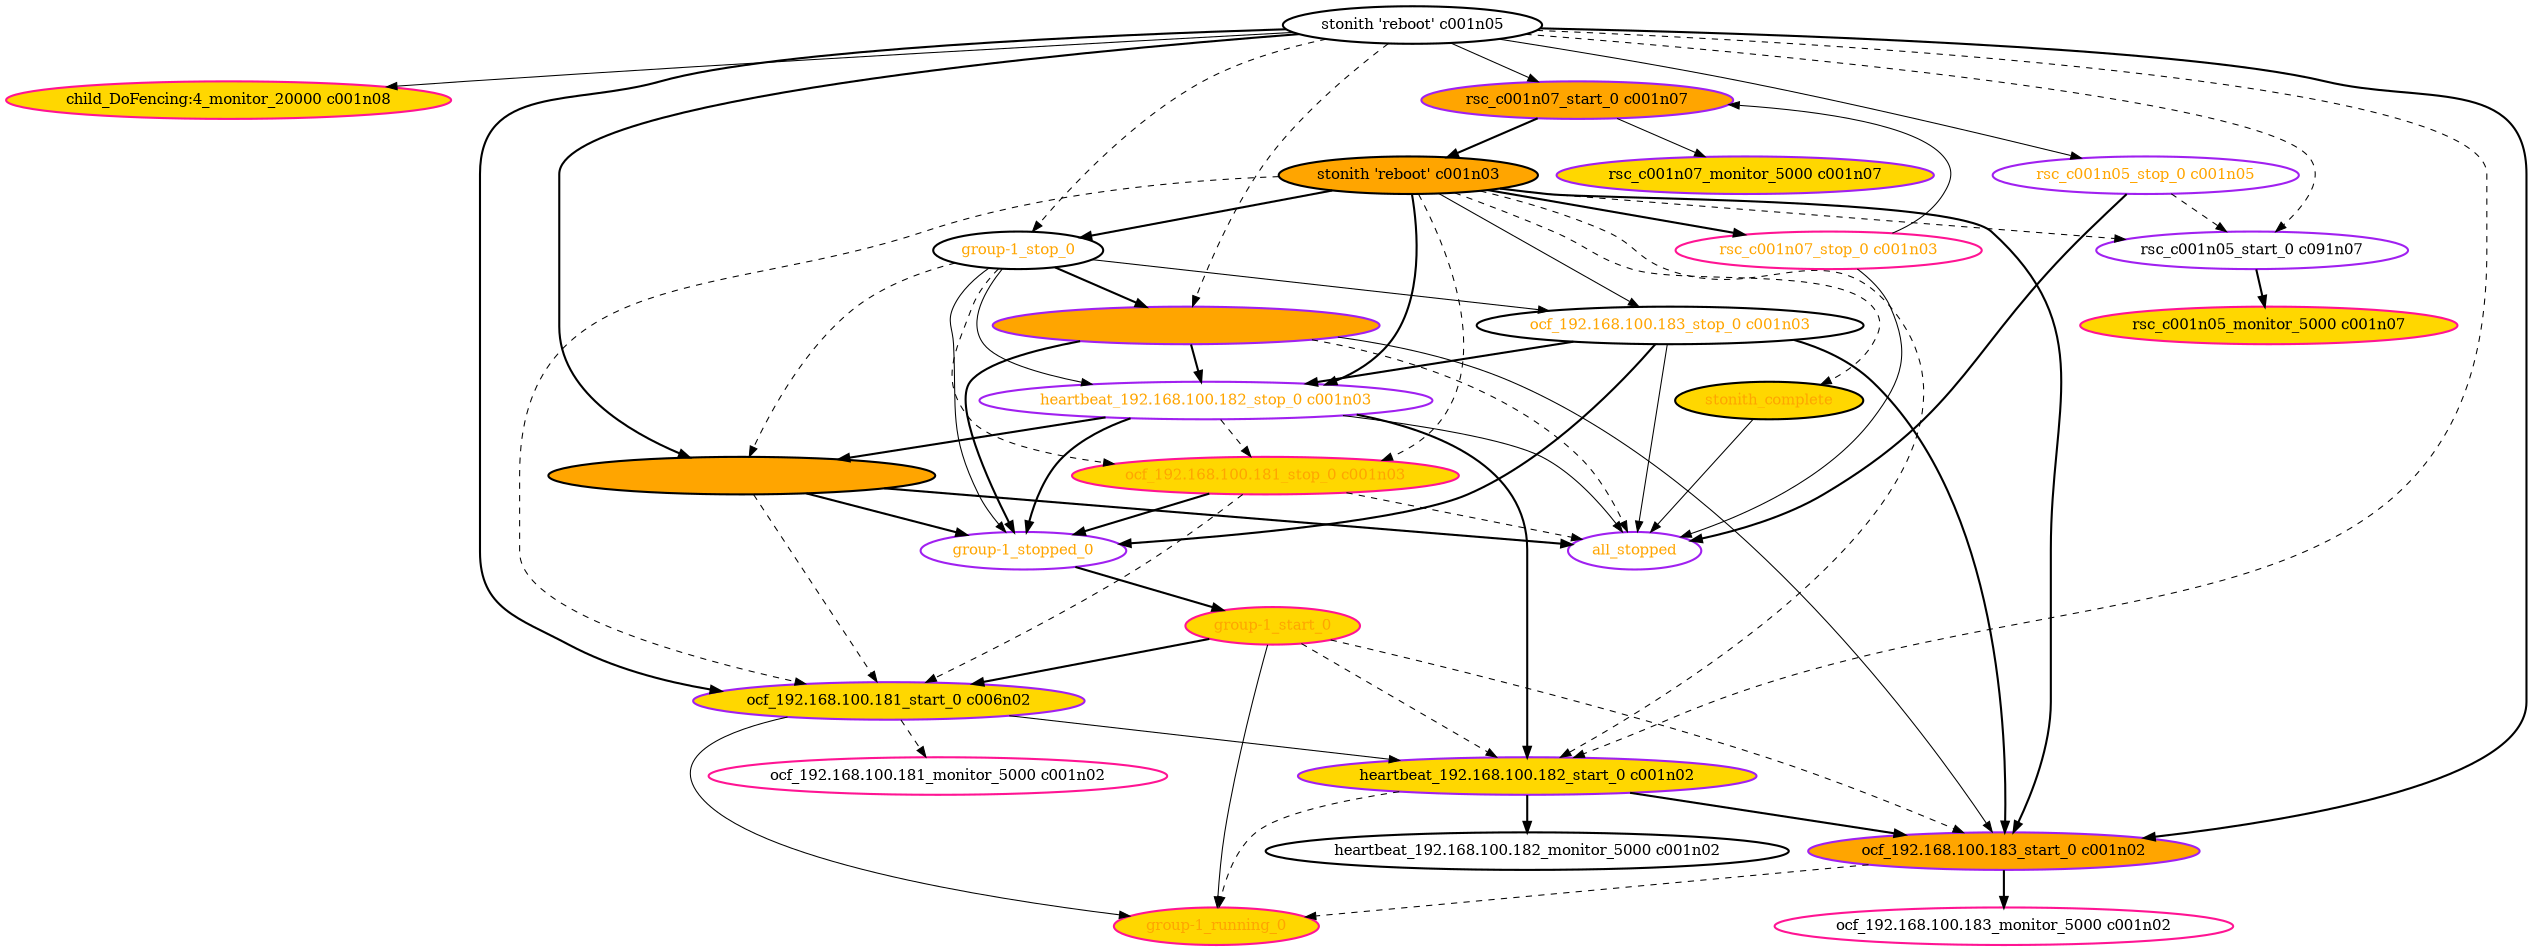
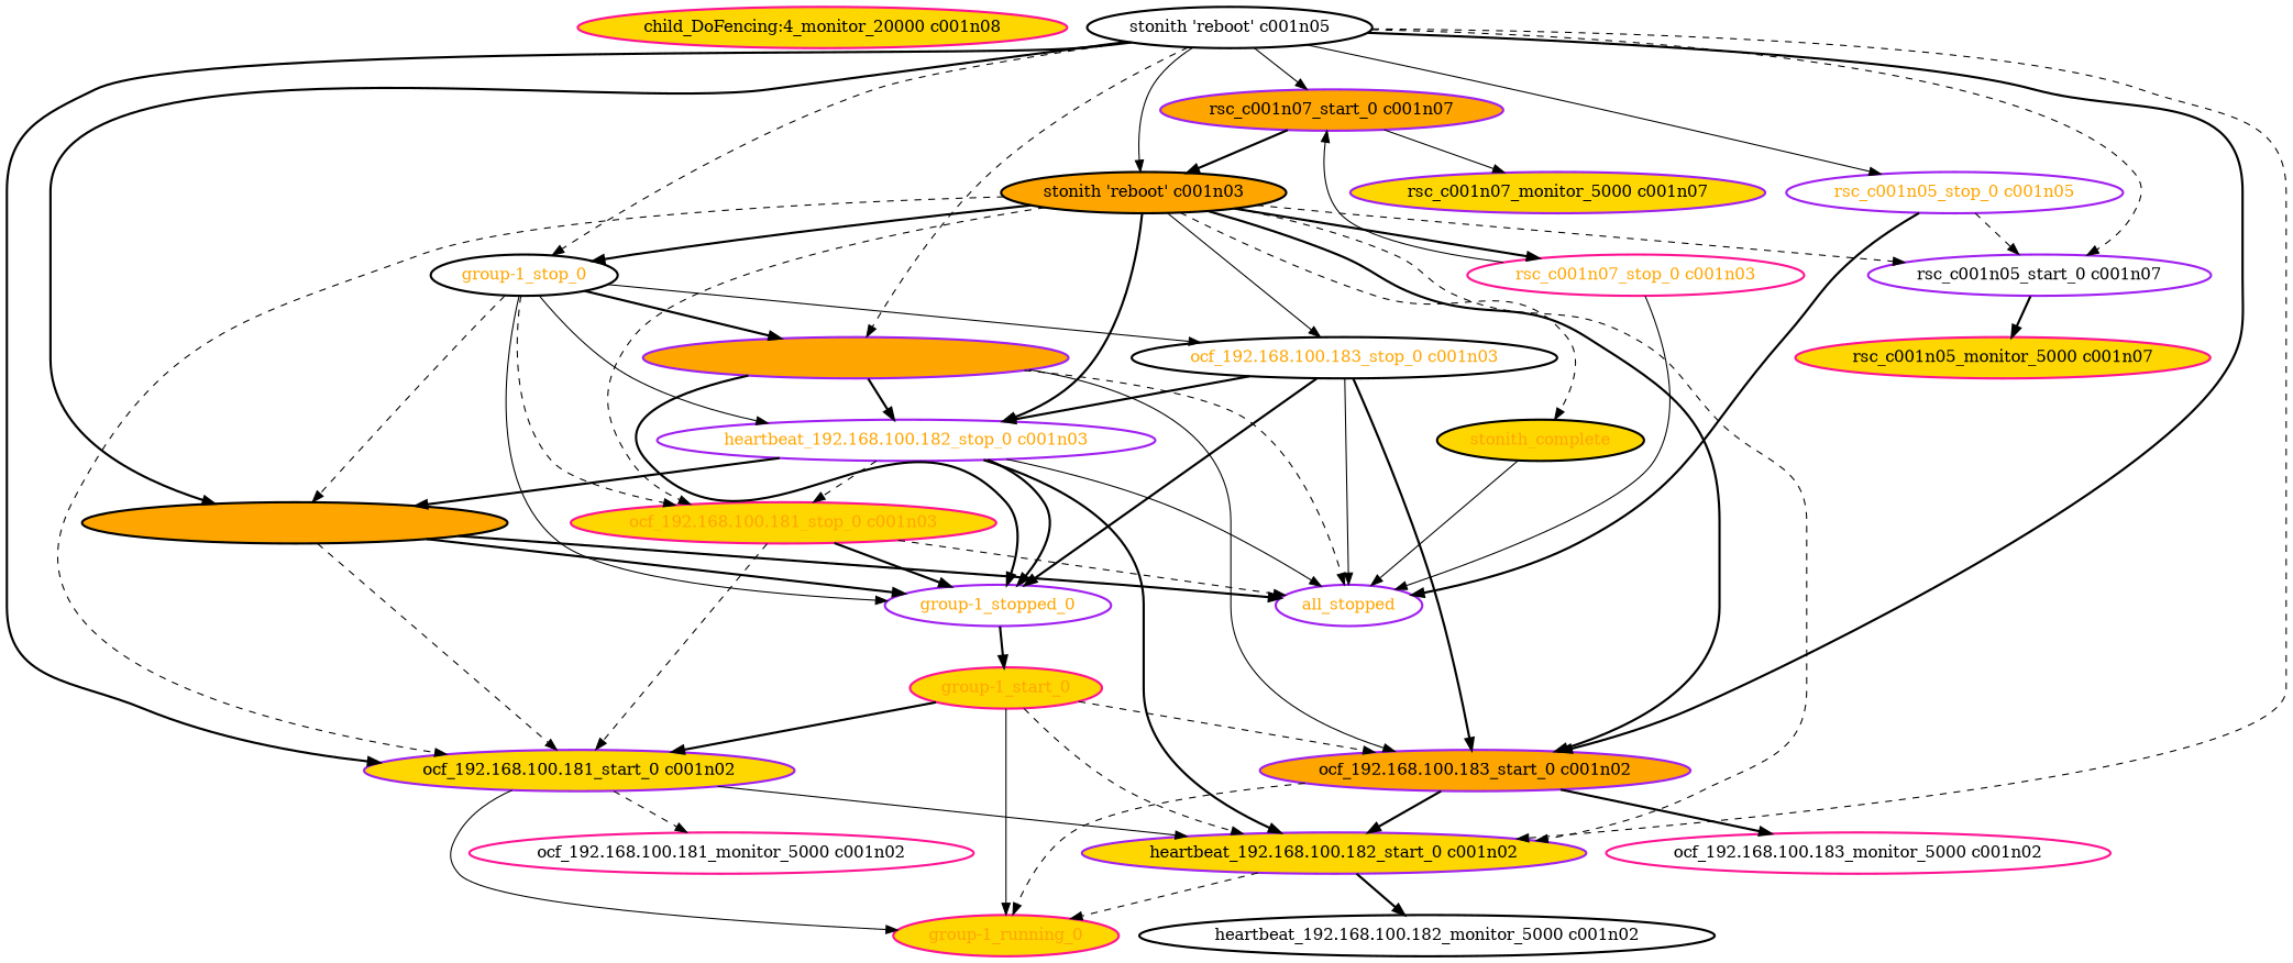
  digraph {
    node [color=purple fillcolor=white fontcolor=black style="bold,filled"]
    edge [style=bold]
    "child_DoFencing:4_monitor_20000 c001n08" [color=deeppink fillcolor=gold]
    "group-1_running_0" [color=deeppink fillcolor=gold fontcolor=orange]
    "group-1_start_0" [color=deeppink fillcolor=gold fontcolor=orange]
    "heartbeat_192.168.100.182_start_0 c001n02" [fillcolor=gold]
-   "ocf_192.168.100.181_start_0 c001n02" [fillcolor=gold label="ocf_192.168.100.181_start_0 c006n02"]
+   "ocf_192.168.100.181_start_0 c001n02" [fillcolor=gold]
    "ocf_192.168.100.183_start_0 c001n02" [fillcolor=orange]
    "heartbeat_192.168.100.182_monitor_5000 c001n02" [color=black]
    "ocf_192.168.100.181_monitor_5000 c001n02" [color=deeppink]
    "ocf_192.168.100.183_monitor_5000 c001n02" [color=deeppink]
    "group-1_stop_0" [color=black fontcolor=orange]
    "group-1_stopped_0" [fontcolor=orange]
    "heartbeat_192.168.100.182_stop_0 c001n03" [fontcolor=orange]
    "ocf_192.168.100.181_stop_0 c001n03" [color=deeppink fillcolor=gold fontcolor=orange]
    "ocf_192.168.100.181_stop_0 c001n05" [color=black fillcolor=orange fontcolor=orange]
    "ocf_192.168.100.183_stop_0 c001n03" [color=black fontcolor=orange]
    "ocf_192.168.100.183_stop_0 c001n05" [fillcolor=orange fontcolor=orange]
    all_stopped [fontcolor=orange]
    "rsc_c001n05_monitor_5000 c001n07" [color=deeppink fillcolor=gold]
-   "rsc_c001n05_start_0 c001n07" [label="rsc_c001n05_start_0 c091n07"]
+   "rsc_c001n05_start_0 c001n07"
    "rsc_c001n05_stop_0 c001n05" [fontcolor=orange]
    "rsc_c001n07_monitor_5000 c001n07" [fillcolor=gold]
    "rsc_c001n07_start_0 c001n07" [fillcolor=orange]
    "stonith 'reboot' c001n03" [color=black fillcolor=orange]
    "rsc_c001n07_stop_0 c001n03" [color=deeppink fontcolor=orange]
    stonith_complete [color=black fillcolor=gold fontcolor=orange]
    "stonith 'reboot' c001n05" [color=black]
    "group-1_start_0" -> "group-1_running_0" [style=solid]
    "group-1_start_0" -> "heartbeat_192.168.100.182_start_0 c001n02" [style=dashed]
    "group-1_start_0" -> "ocf_192.168.100.181_start_0 c001n02"
    "group-1_start_0" -> "ocf_192.168.100.183_start_0 c001n02" [style=dashed]
    "heartbeat_192.168.100.182_start_0 c001n02" -> "group-1_running_0" [style=dashed]
-   "heartbeat_192.168.100.182_start_0 c001n02" -> "ocf_192.168.100.183_start_0 c001n02"
+   "ocf_192.168.100.183_start_0 c001n02" -> "heartbeat_192.168.100.182_start_0 c001n02"
    "heartbeat_192.168.100.182_start_0 c001n02" -> "heartbeat_192.168.100.182_monitor_5000 c001n02"
    "ocf_192.168.100.181_start_0 c001n02" -> "group-1_running_0" [style=solid]
    "ocf_192.168.100.181_start_0 c001n02" -> "heartbeat_192.168.100.182_start_0 c001n02" [style=solid]
    "ocf_192.168.100.181_start_0 c001n02" -> "ocf_192.168.100.181_monitor_5000 c001n02" [style=dashed]
    "ocf_192.168.100.183_start_0 c001n02" -> "group-1_running_0" [style=dashed]
    "ocf_192.168.100.183_start_0 c001n02" -> "ocf_192.168.100.183_monitor_5000 c001n02"
    "group-1_stop_0" -> "group-1_stopped_0" [style=solid]
    "group-1_stop_0" -> "heartbeat_192.168.100.182_stop_0 c001n03" [style=solid]
    "group-1_stop_0" -> "ocf_192.168.100.181_stop_0 c001n03" [style=dashed]
    "group-1_stop_0" -> "ocf_192.168.100.181_stop_0 c001n05" [style=dashed]
    "group-1_stop_0" -> "ocf_192.168.100.183_stop_0 c001n03" [style=solid]
    "group-1_stop_0" -> "ocf_192.168.100.183_stop_0 c001n05"
    "group-1_stopped_0" -> "group-1_start_0"
    "heartbeat_192.168.100.182_stop_0 c001n03" -> "heartbeat_192.168.100.182_start_0 c001n02"
    "heartbeat_192.168.100.182_stop_0 c001n03" -> "group-1_stopped_0"
    "heartbeat_192.168.100.182_stop_0 c001n03" -> "ocf_192.168.100.181_stop_0 c001n03" [style=dashed]
    "heartbeat_192.168.100.182_stop_0 c001n03" -> "ocf_192.168.100.181_stop_0 c001n05"
    "heartbeat_192.168.100.182_stop_0 c001n03" -> all_stopped [style=solid]
    "ocf_192.168.100.181_stop_0 c001n03" -> "ocf_192.168.100.181_start_0 c001n02" [style=dashed]
    "ocf_192.168.100.181_stop_0 c001n03" -> "group-1_stopped_0"
    "ocf_192.168.100.181_stop_0 c001n03" -> all_stopped [style=dashed]
    "ocf_192.168.100.181_stop_0 c001n05" -> "ocf_192.168.100.181_start_0 c001n02" [style=dashed]
    "ocf_192.168.100.181_stop_0 c001n05" -> "group-1_stopped_0"
    "ocf_192.168.100.181_stop_0 c001n05" -> all_stopped
    "ocf_192.168.100.183_stop_0 c001n03" -> "ocf_192.168.100.183_start_0 c001n02"
    "ocf_192.168.100.183_stop_0 c001n03" -> "group-1_stopped_0"
    "ocf_192.168.100.183_stop_0 c001n03" -> "heartbeat_192.168.100.182_stop_0 c001n03"
    "ocf_192.168.100.183_stop_0 c001n03" -> all_stopped [style=solid]
    "ocf_192.168.100.183_stop_0 c001n05" -> "ocf_192.168.100.183_start_0 c001n02" [style=solid]
    "ocf_192.168.100.183_stop_0 c001n05" -> "group-1_stopped_0"
    "ocf_192.168.100.183_stop_0 c001n05" -> "heartbeat_192.168.100.182_stop_0 c001n03"
    "ocf_192.168.100.183_stop_0 c001n05" -> all_stopped [style=dashed]
    "rsc_c001n05_start_0 c001n07" -> "rsc_c001n05_monitor_5000 c001n07"
    "rsc_c001n05_stop_0 c001n05" -> all_stopped
    "rsc_c001n05_stop_0 c001n05" -> "rsc_c001n05_start_0 c001n07" [style=dashed]
    "rsc_c001n07_start_0 c001n07" -> "rsc_c001n07_monitor_5000 c001n07" [style=solid]
    "rsc_c001n07_start_0 c001n07" -> "stonith 'reboot' c001n03"
    "stonith 'reboot' c001n03" -> "heartbeat_192.168.100.182_start_0 c001n02" [style=dashed]
    "stonith 'reboot' c001n03" -> "ocf_192.168.100.181_start_0 c001n02" [style=dashed]
    "stonith 'reboot' c001n03" -> "ocf_192.168.100.183_start_0 c001n02"
    "stonith 'reboot' c001n03" -> "group-1_stop_0"
    "stonith 'reboot' c001n03" -> "heartbeat_192.168.100.182_stop_0 c001n03"
    "stonith 'reboot' c001n03" -> "ocf_192.168.100.181_stop_0 c001n03" [style=dashed]
    "stonith 'reboot' c001n03" -> "ocf_192.168.100.183_stop_0 c001n03" [style=solid]
    "stonith 'reboot' c001n03" -> "rsc_c001n05_start_0 c001n07" [style=dashed]
    "stonith 'reboot' c001n03" -> "rsc_c001n07_stop_0 c001n03"
    "stonith 'reboot' c001n03" -> stonith_complete [style=dashed]
    "rsc_c001n07_stop_0 c001n03" -> all_stopped [style=solid]
    "rsc_c001n07_stop_0 c001n03" -> "rsc_c001n07_start_0 c001n07" [style=solid]
    stonith_complete -> all_stopped [style=solid]
    "stonith 'reboot' c001n05" -> "heartbeat_192.168.100.182_start_0 c001n02" [style=dashed]
    "stonith 'reboot' c001n05" -> "ocf_192.168.100.181_start_0 c001n02"
    "stonith 'reboot' c001n05" -> "ocf_192.168.100.183_start_0 c001n02"
    "stonith 'reboot' c001n05" -> "group-1_stop_0" [style=dashed]
    "stonith 'reboot' c001n05" -> "ocf_192.168.100.181_stop_0 c001n05"
    "stonith 'reboot' c001n05" -> "ocf_192.168.100.183_stop_0 c001n05" [style=dashed]
    "stonith 'reboot' c001n05" -> "rsc_c001n05_start_0 c001n07" [style=dashed]
    "stonith 'reboot' c001n05" -> "rsc_c001n05_stop_0 c001n05" [style=solid]
    "stonith 'reboot' c001n05" -> "rsc_c001n07_start_0 c001n07" [style=solid]
-   "stonith 'reboot' c001n05" -> "child_DoFencing:4_monitor_20000 c001n08" [style=solid]
+   "stonith 'reboot' c001n05" -> "stonith 'reboot' c001n03" [style=solid]
  }
